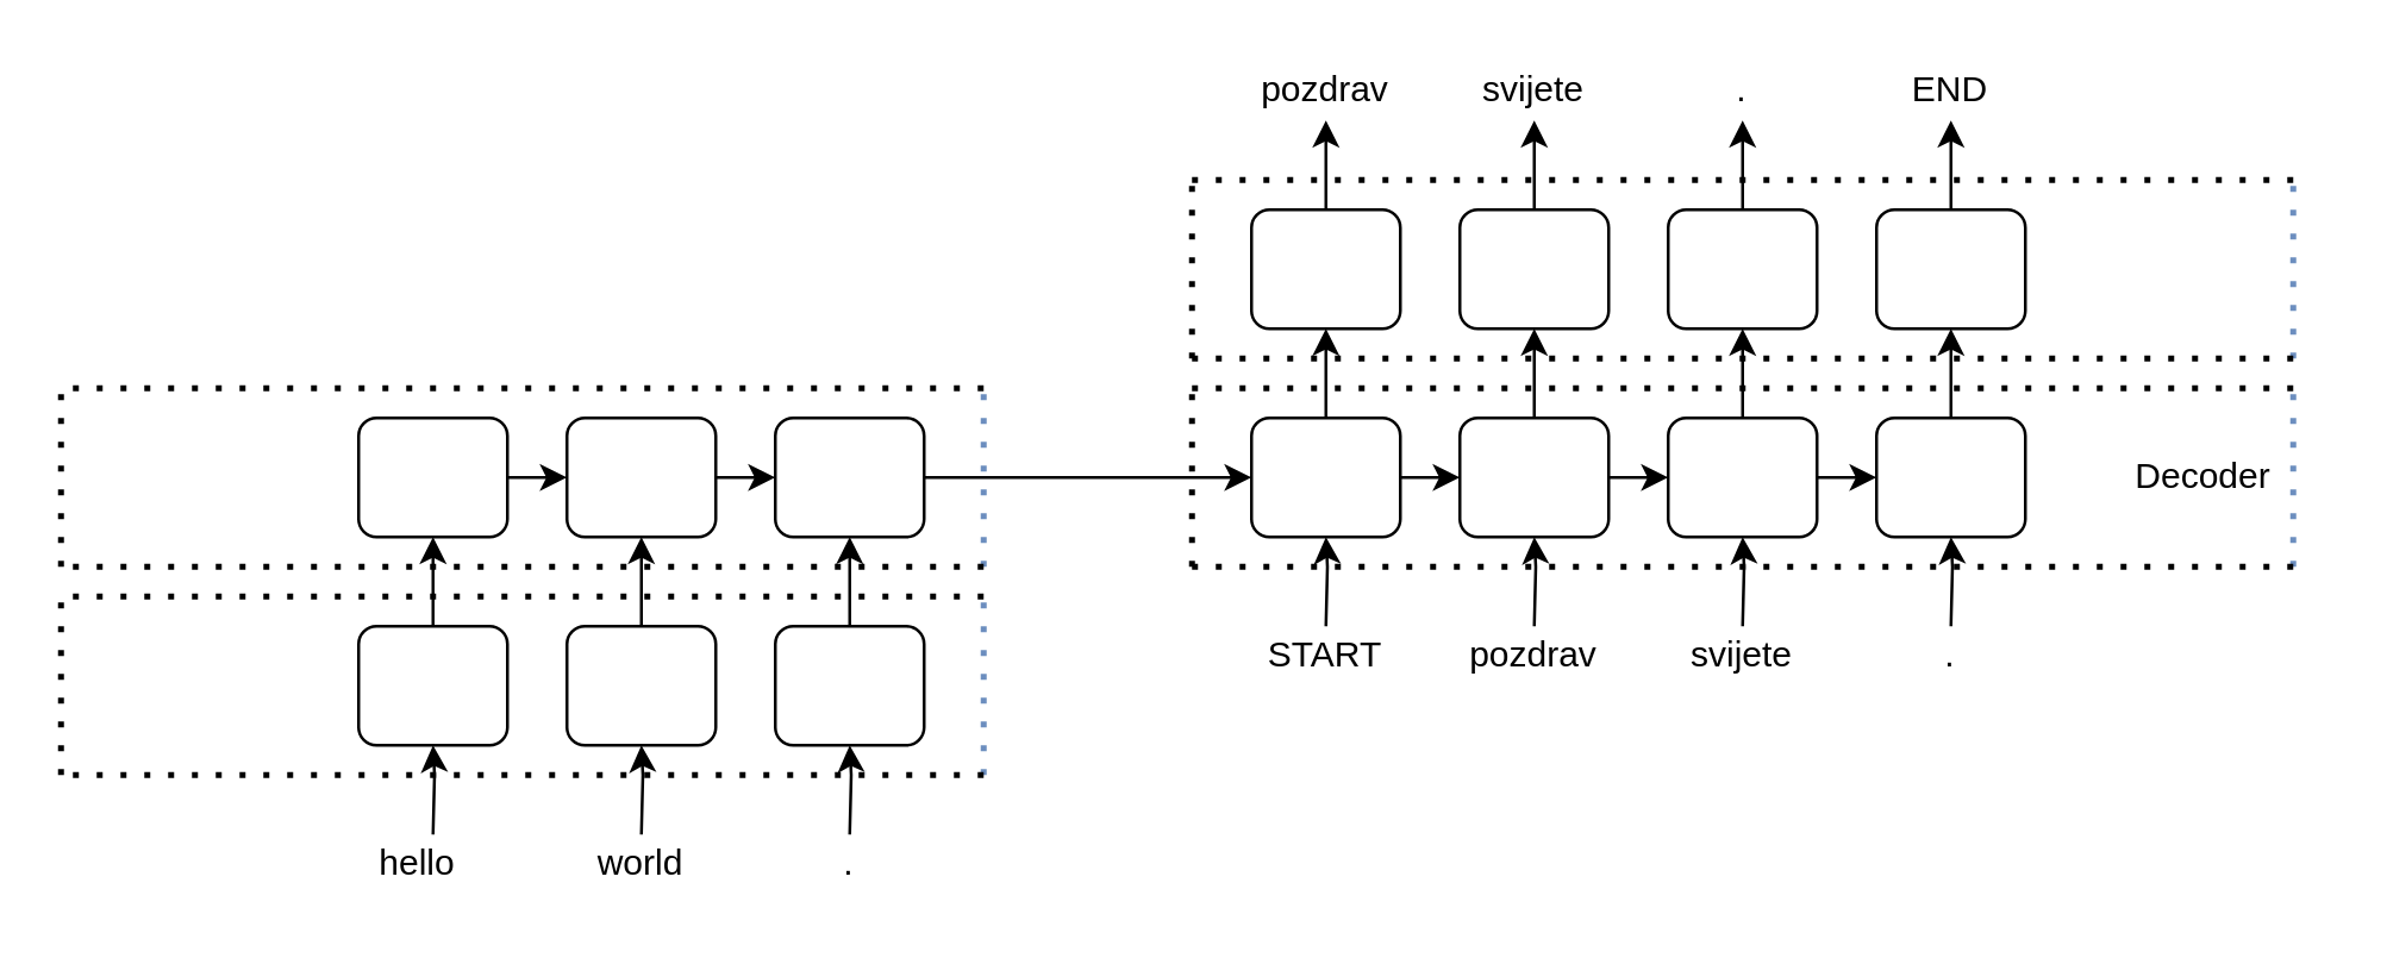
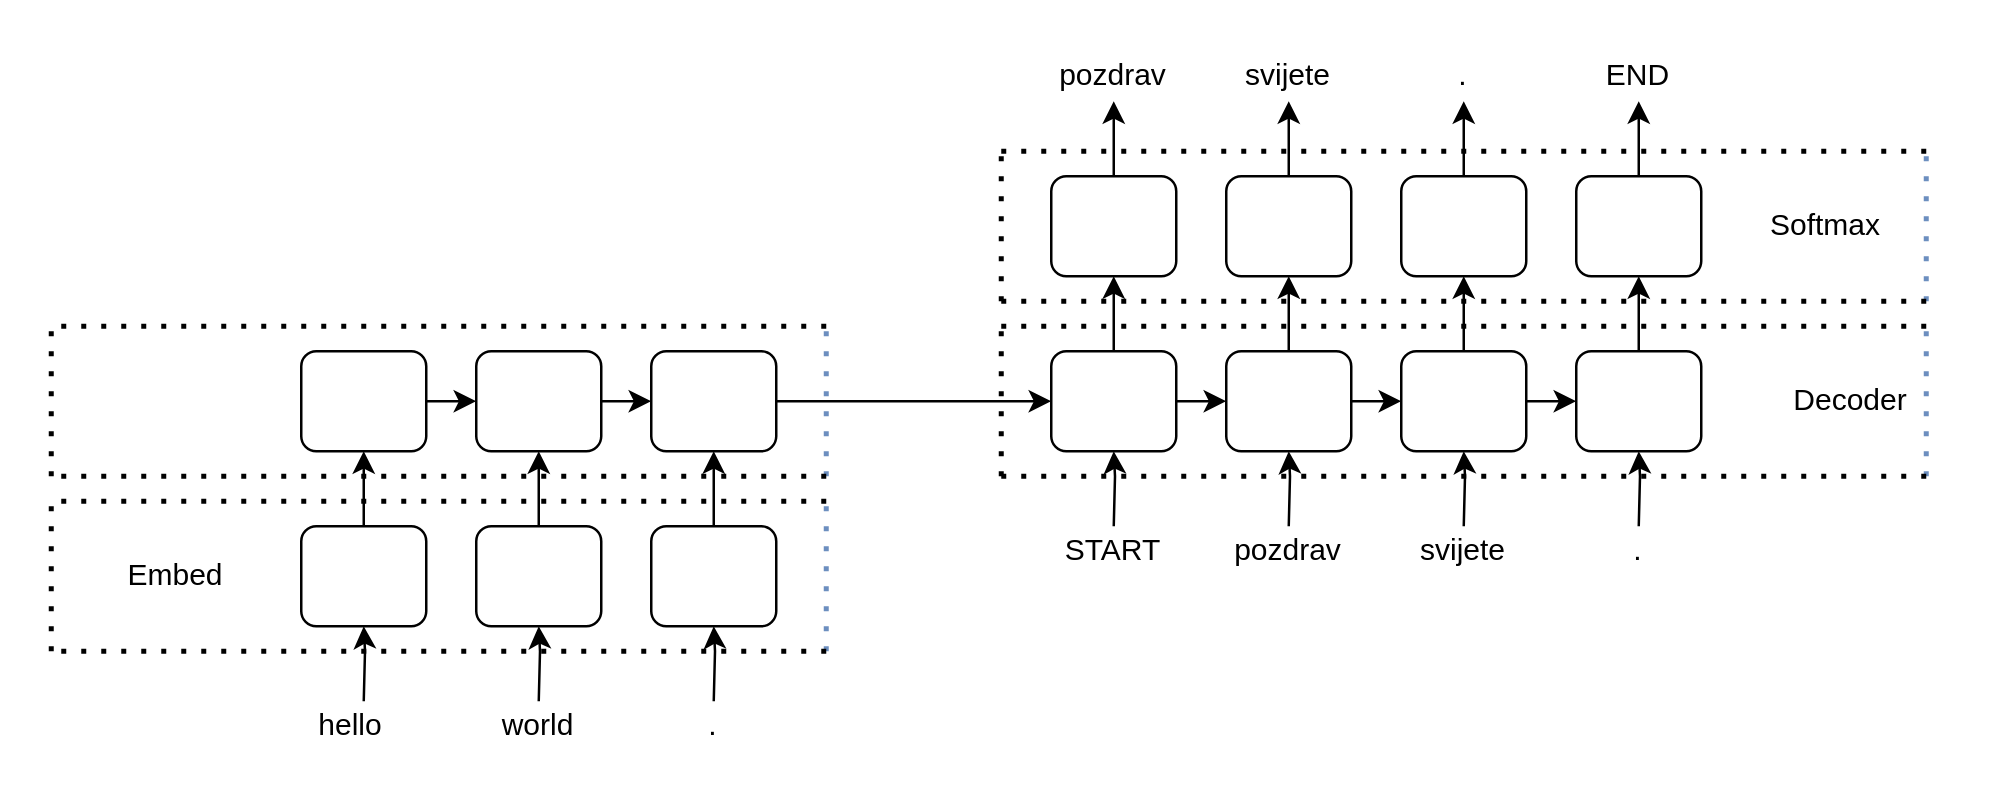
  <mxCell id="0" />
  <mxCell id="1" parent="0" />
  <mxCell id="2" value="" style="rounded=1;whiteSpace=wrap;html=1;" parent="1" vertex="1"><mxGeometry x="120" y="140" width="50" height="40" as="geometry" /></mxCell>
  <mxCell id="3" value="" style="edgeStyle=orthogonalEdgeStyle;rounded=0;orthogonalLoop=1;jettySize=auto;html=1;exitX=0.5;exitY=0;exitDx=0;exitDy=0;" parent="1" source="8" target="2" edge="1"><mxGeometry relative="1" as="geometry"><mxPoint x="160" y="210" as="sourcePoint" /></mxGeometry></mxCell>
  <mxCell id="4" value="" style="endArrow=none;dashed=1;html=1;dashPattern=1 3;strokeWidth=2;fillColor=#dae8fc;strokeColor=#6c8ebf;" parent="1" edge="1"><mxGeometry width="50" height="50" relative="1" as="geometry"><mxPoint x="330" y="190" as="sourcePoint" /><mxPoint x="330" y="130" as="targetPoint" /></mxGeometry></mxCell>
  <mxCell id="5" value="" style="endArrow=none;dashed=1;html=1;dashPattern=1 3;strokeWidth=2;" parent="1" edge="1"><mxGeometry width="50" height="50" relative="1" as="geometry"><mxPoint x="330" y="130" as="sourcePoint" /><mxPoint x="20" y="130" as="targetPoint" /><Array as="points"><mxPoint x="250" y="130" /></Array></mxGeometry></mxCell>
  <mxCell id="6" value="" style="endArrow=none;dashed=1;html=1;dashPattern=1 3;strokeWidth=2;" parent="1" edge="1"><mxGeometry width="50" height="50" relative="1" as="geometry"><mxPoint x="330" y="190" as="sourcePoint" /><mxPoint x="20" y="190" as="targetPoint" /></mxGeometry></mxCell>
  <mxCell id="7" value="" style="endArrow=none;dashed=1;html=1;dashPattern=1 3;strokeWidth=2;" parent="1" edge="1"><mxGeometry width="50" height="50" relative="1" as="geometry"><mxPoint x="20" y="190" as="sourcePoint" /><mxPoint x="20" y="130" as="targetPoint" /><Array as="points"><mxPoint x="20" y="160" /></Array></mxGeometry></mxCell>
  <mxCell id="8" value="" style="rounded=1;whiteSpace=wrap;html=1;" parent="1" vertex="1"><mxGeometry x="120" y="210" width="50" height="40" as="geometry" /></mxCell>
  <mxCell id="9" value="" style="edgeStyle=orthogonalEdgeStyle;rounded=0;orthogonalLoop=1;jettySize=auto;html=1;" parent="1" target="8" edge="1"><mxGeometry relative="1" as="geometry"><mxPoint x="145" y="280" as="sourcePoint" /></mxGeometry></mxCell>
  <mxCell id="10" value="" style="endArrow=none;dashed=1;html=1;dashPattern=1 3;strokeWidth=2;fillColor=#dae8fc;strokeColor=#6c8ebf;" parent="1" edge="1"><mxGeometry width="50" height="50" relative="1" as="geometry"><mxPoint x="330" y="260" as="sourcePoint" /><mxPoint x="330" y="200" as="targetPoint" /></mxGeometry></mxCell>
  <mxCell id="11" value="" style="endArrow=none;dashed=1;html=1;dashPattern=1 3;strokeWidth=2;" parent="1" edge="1"><mxGeometry width="50" height="50" relative="1" as="geometry"><mxPoint x="330" y="200" as="sourcePoint" /><mxPoint x="20" y="200" as="targetPoint" /><Array as="points"><mxPoint x="250" y="200" /></Array></mxGeometry></mxCell>
  <mxCell id="12" value="" style="endArrow=none;dashed=1;html=1;dashPattern=1 3;strokeWidth=2;" parent="1" edge="1"><mxGeometry width="50" height="50" relative="1" as="geometry"><mxPoint x="330" y="260" as="sourcePoint" /><mxPoint x="20" y="260" as="targetPoint" /></mxGeometry></mxCell>
  <mxCell id="13" value="" style="endArrow=none;dashed=1;html=1;dashPattern=1 3;strokeWidth=2;" parent="1" edge="1"><mxGeometry width="50" height="50" relative="1" as="geometry"><mxPoint x="20" y="260" as="sourcePoint" /><mxPoint x="20" y="200" as="targetPoint" /><Array as="points"><mxPoint x="20" y="230" /></Array></mxGeometry></mxCell>
+ <mxCell id="14" value="Embed" style="text;html=1;strokeColor=none;fillColor=none;align=center;verticalAlign=middle;whiteSpace=wrap;rounded=0;" parent="1" vertex="1"><mxGeometry x="30" y="220" width="80" height="20" as="geometry" /></mxCell>
  <mxCell id="15" value="" style="rounded=1;whiteSpace=wrap;html=1;" parent="1" vertex="1"><mxGeometry x="190" y="140" width="50" height="40" as="geometry" /></mxCell>
  <mxCell id="16" value="" style="edgeStyle=orthogonalEdgeStyle;rounded=0;orthogonalLoop=1;jettySize=auto;html=1;exitX=0.5;exitY=0;exitDx=0;exitDy=0;" parent="1" source="17" target="15" edge="1"><mxGeometry relative="1" as="geometry"><mxPoint x="230" y="210" as="sourcePoint" /></mxGeometry></mxCell>
  <mxCell id="17" value="" style="rounded=1;whiteSpace=wrap;html=1;" parent="1" vertex="1"><mxGeometry x="190" y="210" width="50" height="40" as="geometry" /></mxCell>
  <mxCell id="18" value="" style="edgeStyle=orthogonalEdgeStyle;rounded=0;orthogonalLoop=1;jettySize=auto;html=1;" parent="1" target="17" edge="1"><mxGeometry relative="1" as="geometry"><mxPoint x="215" y="280" as="sourcePoint" /></mxGeometry></mxCell>
  <mxCell id="19" value="" style="rounded=1;whiteSpace=wrap;html=1;" parent="1" vertex="1"><mxGeometry x="260" y="140" width="50" height="40" as="geometry" /></mxCell>
  <mxCell id="20" value="" style="edgeStyle=orthogonalEdgeStyle;rounded=0;orthogonalLoop=1;jettySize=auto;html=1;exitX=0.5;exitY=0;exitDx=0;exitDy=0;" parent="1" source="21" target="19" edge="1"><mxGeometry relative="1" as="geometry"><mxPoint x="300" y="210" as="sourcePoint" /></mxGeometry></mxCell>
  <mxCell id="21" value="" style="rounded=1;whiteSpace=wrap;html=1;" parent="1" vertex="1"><mxGeometry x="260" y="210" width="50" height="40" as="geometry" /></mxCell>
  <mxCell id="22" value="" style="edgeStyle=orthogonalEdgeStyle;rounded=0;orthogonalLoop=1;jettySize=auto;html=1;" parent="1" target="21" edge="1"><mxGeometry relative="1" as="geometry"><mxPoint x="285" y="280" as="sourcePoint" /></mxGeometry></mxCell>
  <mxCell id="23" value="" style="endArrow=classic;html=1;exitX=1;exitY=0.5;exitDx=0;exitDy=0;entryX=0;entryY=0.5;entryDx=0;entryDy=0;" parent="1" source="2" target="15" edge="1"><mxGeometry width="50" height="50" relative="1" as="geometry"><mxPoint x="410" y="350" as="sourcePoint" /><mxPoint x="460" y="300" as="targetPoint" /></mxGeometry></mxCell>
  <mxCell id="24" value="" style="endArrow=classic;html=1;exitX=1;exitY=0.5;exitDx=0;exitDy=0;entryX=0;entryY=0.5;entryDx=0;entryDy=0;" parent="1" source="15" target="19" edge="1"><mxGeometry width="50" height="50" relative="1" as="geometry"><mxPoint x="410" y="350" as="sourcePoint" /><mxPoint x="460" y="300" as="targetPoint" /></mxGeometry></mxCell>
  <mxCell id="25" value="" style="rounded=1;whiteSpace=wrap;html=1;" parent="1" vertex="1"><mxGeometry x="420" y="70" width="50" height="40" as="geometry" /></mxCell>
  <mxCell id="26" value="" style="edgeStyle=orthogonalEdgeStyle;rounded=0;orthogonalLoop=1;jettySize=auto;html=1;exitX=0.5;exitY=0;exitDx=0;exitDy=0;" parent="1" source="31" target="25" edge="1"><mxGeometry relative="1" as="geometry"><mxPoint x="460" y="140" as="sourcePoint" /></mxGeometry></mxCell>
  <mxCell id="27" value="" style="endArrow=none;dashed=1;html=1;dashPattern=1 3;strokeWidth=2;fillColor=#dae8fc;strokeColor=#6c8ebf;" parent="1" edge="1"><mxGeometry width="50" height="50" relative="1" as="geometry"><mxPoint x="770" y="120" as="sourcePoint" /><mxPoint x="770" y="60" as="targetPoint" /></mxGeometry></mxCell>
  <mxCell id="28" value="" style="endArrow=none;dashed=1;html=1;dashPattern=1 3;strokeWidth=2;" parent="1" edge="1"><mxGeometry width="50" height="50" relative="1" as="geometry"><mxPoint x="770" y="60" as="sourcePoint" /><mxPoint x="400" y="60" as="targetPoint" /><Array as="points"><mxPoint x="630" y="60" /></Array></mxGeometry></mxCell>
  <mxCell id="29" value="" style="endArrow=none;dashed=1;html=1;dashPattern=1 3;strokeWidth=2;" parent="1" edge="1"><mxGeometry width="50" height="50" relative="1" as="geometry"><mxPoint x="770" y="120" as="sourcePoint" /><mxPoint x="400" y="120" as="targetPoint" /></mxGeometry></mxCell>
  <mxCell id="30" value="" style="endArrow=none;dashed=1;html=1;dashPattern=1 3;strokeWidth=2;" parent="1" edge="1"><mxGeometry width="50" height="50" relative="1" as="geometry"><mxPoint x="400" y="120" as="sourcePoint" /><mxPoint x="400" y="60" as="targetPoint" /><Array as="points"><mxPoint x="400" y="90" /></Array></mxGeometry></mxCell>
  <mxCell id="31" value="" style="rounded=1;whiteSpace=wrap;html=1;" parent="1" vertex="1"><mxGeometry x="420" y="140" width="50" height="40" as="geometry" /></mxCell>
  <mxCell id="32" value="" style="edgeStyle=orthogonalEdgeStyle;rounded=0;orthogonalLoop=1;jettySize=auto;html=1;" parent="1" target="31" edge="1"><mxGeometry relative="1" as="geometry"><mxPoint x="445" y="210" as="sourcePoint" /></mxGeometry></mxCell>
  <mxCell id="33" value="" style="endArrow=none;dashed=1;html=1;dashPattern=1 3;strokeWidth=2;fillColor=#dae8fc;strokeColor=#6c8ebf;" parent="1" edge="1"><mxGeometry width="50" height="50" relative="1" as="geometry"><mxPoint x="770" y="190" as="sourcePoint" /><mxPoint x="770" y="130" as="targetPoint" /></mxGeometry></mxCell>
  <mxCell id="34" value="" style="endArrow=none;dashed=1;html=1;dashPattern=1 3;strokeWidth=2;" parent="1" edge="1"><mxGeometry width="50" height="50" relative="1" as="geometry"><mxPoint x="770" y="130" as="sourcePoint" /><mxPoint x="400" y="130" as="targetPoint" /><Array as="points"><mxPoint x="630" y="130" /></Array></mxGeometry></mxCell>
  <mxCell id="35" value="" style="endArrow=none;dashed=1;html=1;dashPattern=1 3;strokeWidth=2;" parent="1" edge="1"><mxGeometry width="50" height="50" relative="1" as="geometry"><mxPoint x="770" y="190" as="sourcePoint" /><mxPoint x="400" y="190" as="targetPoint" /></mxGeometry></mxCell>
  <mxCell id="36" value="" style="endArrow=none;dashed=1;html=1;dashPattern=1 3;strokeWidth=2;" parent="1" edge="1"><mxGeometry width="50" height="50" relative="1" as="geometry"><mxPoint x="400" y="190" as="sourcePoint" /><mxPoint x="400" y="130" as="targetPoint" /><Array as="points"><mxPoint x="400" y="160" /></Array></mxGeometry></mxCell>
  <mxCell id="37" value="" style="rounded=1;whiteSpace=wrap;html=1;" parent="1" vertex="1"><mxGeometry x="490" y="70" width="50" height="40" as="geometry" /></mxCell>
  <mxCell id="38" value="" style="edgeStyle=orthogonalEdgeStyle;rounded=0;orthogonalLoop=1;jettySize=auto;html=1;exitX=0.5;exitY=0;exitDx=0;exitDy=0;" parent="1" source="39" target="37" edge="1"><mxGeometry relative="1" as="geometry"><mxPoint x="530" y="140" as="sourcePoint" /></mxGeometry></mxCell>
  <mxCell id="39" value="" style="rounded=1;whiteSpace=wrap;html=1;" parent="1" vertex="1"><mxGeometry x="490" y="140" width="50" height="40" as="geometry" /></mxCell>
  <mxCell id="40" value="" style="edgeStyle=orthogonalEdgeStyle;rounded=0;orthogonalLoop=1;jettySize=auto;html=1;" parent="1" target="39" edge="1"><mxGeometry relative="1" as="geometry"><mxPoint x="515" y="210" as="sourcePoint" /></mxGeometry></mxCell>
  <mxCell id="41" value="" style="rounded=1;whiteSpace=wrap;html=1;" parent="1" vertex="1"><mxGeometry x="560" y="70" width="50" height="40" as="geometry" /></mxCell>
  <mxCell id="42" value="" style="edgeStyle=orthogonalEdgeStyle;rounded=0;orthogonalLoop=1;jettySize=auto;html=1;exitX=0.5;exitY=0;exitDx=0;exitDy=0;" parent="1" source="43" target="41" edge="1"><mxGeometry relative="1" as="geometry"><mxPoint x="600" y="140" as="sourcePoint" /></mxGeometry></mxCell>
  <mxCell id="43" value="" style="rounded=1;whiteSpace=wrap;html=1;" parent="1" vertex="1"><mxGeometry x="560" y="140" width="50" height="40" as="geometry" /></mxCell>
  <mxCell id="44" value="" style="edgeStyle=orthogonalEdgeStyle;rounded=0;orthogonalLoop=1;jettySize=auto;html=1;" parent="1" target="43" edge="1"><mxGeometry relative="1" as="geometry"><mxPoint x="585" y="210" as="sourcePoint" /></mxGeometry></mxCell>
  <mxCell id="45" value="" style="rounded=1;whiteSpace=wrap;html=1;" parent="1" vertex="1"><mxGeometry x="630" y="70" width="50" height="40" as="geometry" /></mxCell>
  <mxCell id="46" value="" style="edgeStyle=orthogonalEdgeStyle;rounded=0;orthogonalLoop=1;jettySize=auto;html=1;exitX=0.5;exitY=0;exitDx=0;exitDy=0;" parent="1" source="47" target="45" edge="1"><mxGeometry relative="1" as="geometry"><mxPoint x="670" y="140" as="sourcePoint" /></mxGeometry></mxCell>
  <mxCell id="47" value="" style="rounded=1;whiteSpace=wrap;html=1;" parent="1" vertex="1"><mxGeometry x="630" y="140" width="50" height="40" as="geometry" /></mxCell>
  <mxCell id="48" value="" style="edgeStyle=orthogonalEdgeStyle;rounded=0;orthogonalLoop=1;jettySize=auto;html=1;" parent="1" target="47" edge="1"><mxGeometry relative="1" as="geometry"><mxPoint x="655" y="210" as="sourcePoint" /></mxGeometry></mxCell>
  <mxCell id="49" value="Decoder" style="text;html=1;strokeColor=none;fillColor=none;align=center;verticalAlign=middle;whiteSpace=wrap;rounded=0;" parent="1" vertex="1"><mxGeometry x="700" y="150" width="80" height="20" as="geometry" /></mxCell>
  <mxCell id="50" value="" style="endArrow=classic;html=1;exitX=1;exitY=0.5;exitDx=0;exitDy=0;entryX=0;entryY=0.5;entryDx=0;entryDy=0;" parent="1" source="19" target="31" edge="1"><mxGeometry width="50" height="50" relative="1" as="geometry"><mxPoint x="410" y="350" as="sourcePoint" /><mxPoint x="460" y="300" as="targetPoint" /></mxGeometry></mxCell>
  <mxCell id="51" value="" style="endArrow=classic;html=1;exitX=1;exitY=0.5;exitDx=0;exitDy=0;entryX=0;entryY=0.5;entryDx=0;entryDy=0;" parent="1" source="31" target="39" edge="1"><mxGeometry width="50" height="50" relative="1" as="geometry"><mxPoint x="410" y="350" as="sourcePoint" /><mxPoint x="460" y="300" as="targetPoint" /></mxGeometry></mxCell>
  <mxCell id="52" value="" style="endArrow=classic;html=1;exitX=1;exitY=0.5;exitDx=0;exitDy=0;entryX=0;entryY=0.5;entryDx=0;entryDy=0;" parent="1" source="39" target="43" edge="1"><mxGeometry width="50" height="50" relative="1" as="geometry"><mxPoint x="410" y="350" as="sourcePoint" /><mxPoint x="460" y="300" as="targetPoint" /></mxGeometry></mxCell>
  <mxCell id="53" value="" style="endArrow=classic;html=1;entryX=0;entryY=0.5;entryDx=0;entryDy=0;exitX=1;exitY=0.5;exitDx=0;exitDy=0;" parent="1" source="43" target="47" edge="1"><mxGeometry width="50" height="50" relative="1" as="geometry"><mxPoint x="410" y="350" as="sourcePoint" /><mxPoint x="460" y="300" as="targetPoint" /></mxGeometry></mxCell>
  <mxCell id="54" value="" style="endArrow=classic;html=1;exitX=0.5;exitY=0;exitDx=0;exitDy=0;" parent="1" source="25" edge="1"><mxGeometry width="50" height="50" relative="1" as="geometry"><mxPoint x="410" y="350" as="sourcePoint" /><mxPoint x="445" y="40" as="targetPoint" /></mxGeometry></mxCell>
+ <mxCell id="55" value="Softmax" style="text;html=1;strokeColor=none;fillColor=none;align=center;verticalAlign=middle;whiteSpace=wrap;rounded=0;" parent="1" vertex="1"><mxGeometry x="690" y="80" width="80" height="20" as="geometry" /></mxCell>
  <mxCell id="56" value="" style="endArrow=classic;html=1;exitX=0.5;exitY=0;exitDx=0;exitDy=0;" parent="1" source="37" edge="1"><mxGeometry width="50" height="50" relative="1" as="geometry"><mxPoint x="410" y="350" as="sourcePoint" /><mxPoint x="515" y="40" as="targetPoint" /></mxGeometry></mxCell>
  <mxCell id="57" value="" style="endArrow=classic;html=1;exitX=0.5;exitY=0;exitDx=0;exitDy=0;" parent="1" source="41" edge="1"><mxGeometry width="50" height="50" relative="1" as="geometry"><mxPoint x="410" y="350" as="sourcePoint" /><mxPoint x="585" y="40" as="targetPoint" /></mxGeometry></mxCell>
  <mxCell id="58" value="" style="endArrow=classic;html=1;exitX=0.5;exitY=0;exitDx=0;exitDy=0;" parent="1" source="45" edge="1"><mxGeometry width="50" height="50" relative="1" as="geometry"><mxPoint x="410" y="350" as="sourcePoint" /><mxPoint x="655" y="40" as="targetPoint" /></mxGeometry></mxCell>
  <mxCell id="59" value="hello" style="text;html=1;strokeColor=none;fillColor=none;align=center;verticalAlign=middle;whiteSpace=wrap;rounded=0;" vertex="1" parent="1"><mxGeometry x="120" y="280" width="40" height="20" as="geometry" /></mxCell>
  <mxCell id="60" value="world" style="text;html=1;strokeColor=none;fillColor=none;align=center;verticalAlign=middle;whiteSpace=wrap;rounded=0;" vertex="1" parent="1"><mxGeometry x="195" y="280" width="40" height="20" as="geometry" /></mxCell>
  <mxCell id="61" value="." style="text;html=1;strokeColor=none;fillColor=none;align=center;verticalAlign=middle;whiteSpace=wrap;rounded=0;" vertex="1" parent="1"><mxGeometry x="265" y="280" width="40" height="20" as="geometry" /></mxCell>
  <mxCell id="62" value="START" style="text;html=1;strokeColor=none;fillColor=none;align=center;verticalAlign=middle;whiteSpace=wrap;rounded=0;" vertex="1" parent="1"><mxGeometry x="425" y="210" width="40" height="20" as="geometry" /></mxCell>
  <mxCell id="63" value="pozdrav" style="text;html=1;strokeColor=none;fillColor=none;align=center;verticalAlign=middle;whiteSpace=wrap;rounded=0;" vertex="1" parent="1"><mxGeometry x="495" y="210" width="40" height="20" as="geometry" /></mxCell>
  <mxCell id="64" value="svijete" style="text;html=1;strokeColor=none;fillColor=none;align=center;verticalAlign=middle;whiteSpace=wrap;rounded=0;" vertex="1" parent="1"><mxGeometry x="565" y="210" width="40" height="20" as="geometry" /></mxCell>
  <mxCell id="65" value="." style="text;html=1;strokeColor=none;fillColor=none;align=center;verticalAlign=middle;whiteSpace=wrap;rounded=0;" vertex="1" parent="1"><mxGeometry x="635" y="210" width="40" height="20" as="geometry" /></mxCell>
  <mxCell id="66" value="pozdrav" style="text;html=1;strokeColor=none;fillColor=none;align=center;verticalAlign=middle;whiteSpace=wrap;rounded=0;" vertex="1" parent="1"><mxGeometry x="425" y="20" width="40" height="20" as="geometry" /></mxCell>
  <mxCell id="67" value="svijete" style="text;html=1;strokeColor=none;fillColor=none;align=center;verticalAlign=middle;whiteSpace=wrap;rounded=0;" vertex="1" parent="1"><mxGeometry x="495" y="20" width="40" height="20" as="geometry" /></mxCell>
  <mxCell id="68" value="." style="text;html=1;strokeColor=none;fillColor=none;align=center;verticalAlign=middle;whiteSpace=wrap;rounded=0;" vertex="1" parent="1"><mxGeometry x="565" y="20" width="40" height="20" as="geometry" /></mxCell>
  <mxCell id="69" value="END" style="text;html=1;strokeColor=none;fillColor=none;align=center;verticalAlign=middle;whiteSpace=wrap;rounded=0;" vertex="1" parent="1"><mxGeometry x="635" y="20" width="40" height="20" as="geometry" /></mxCell>
